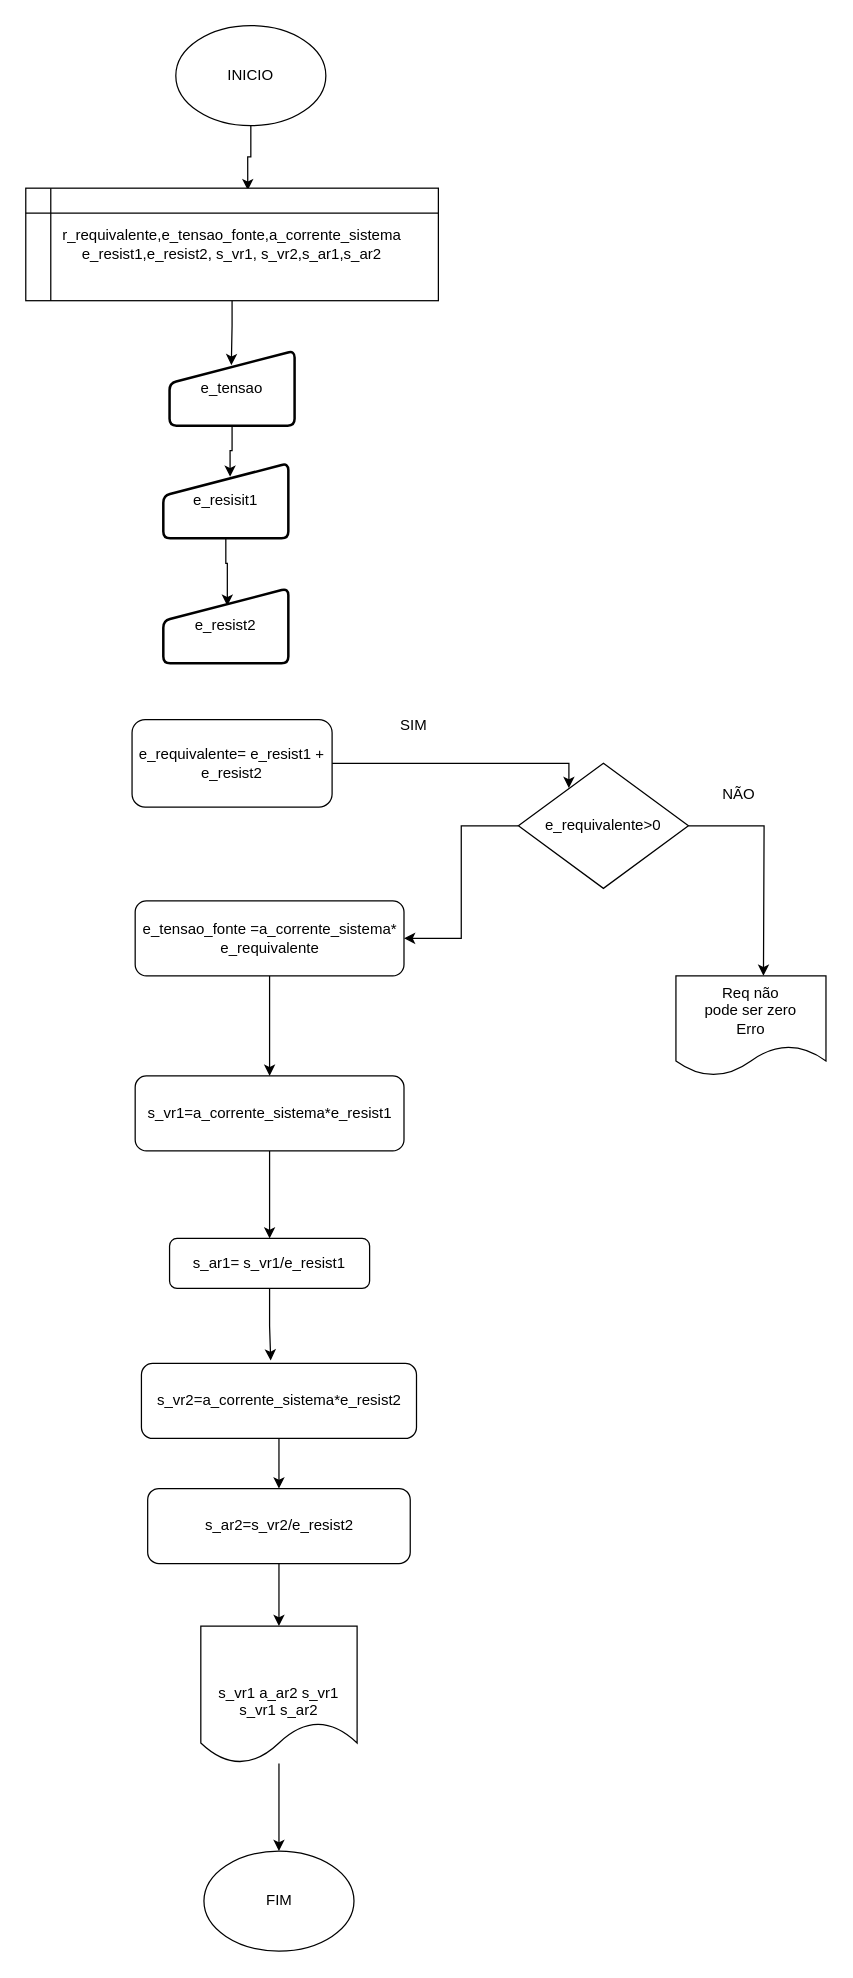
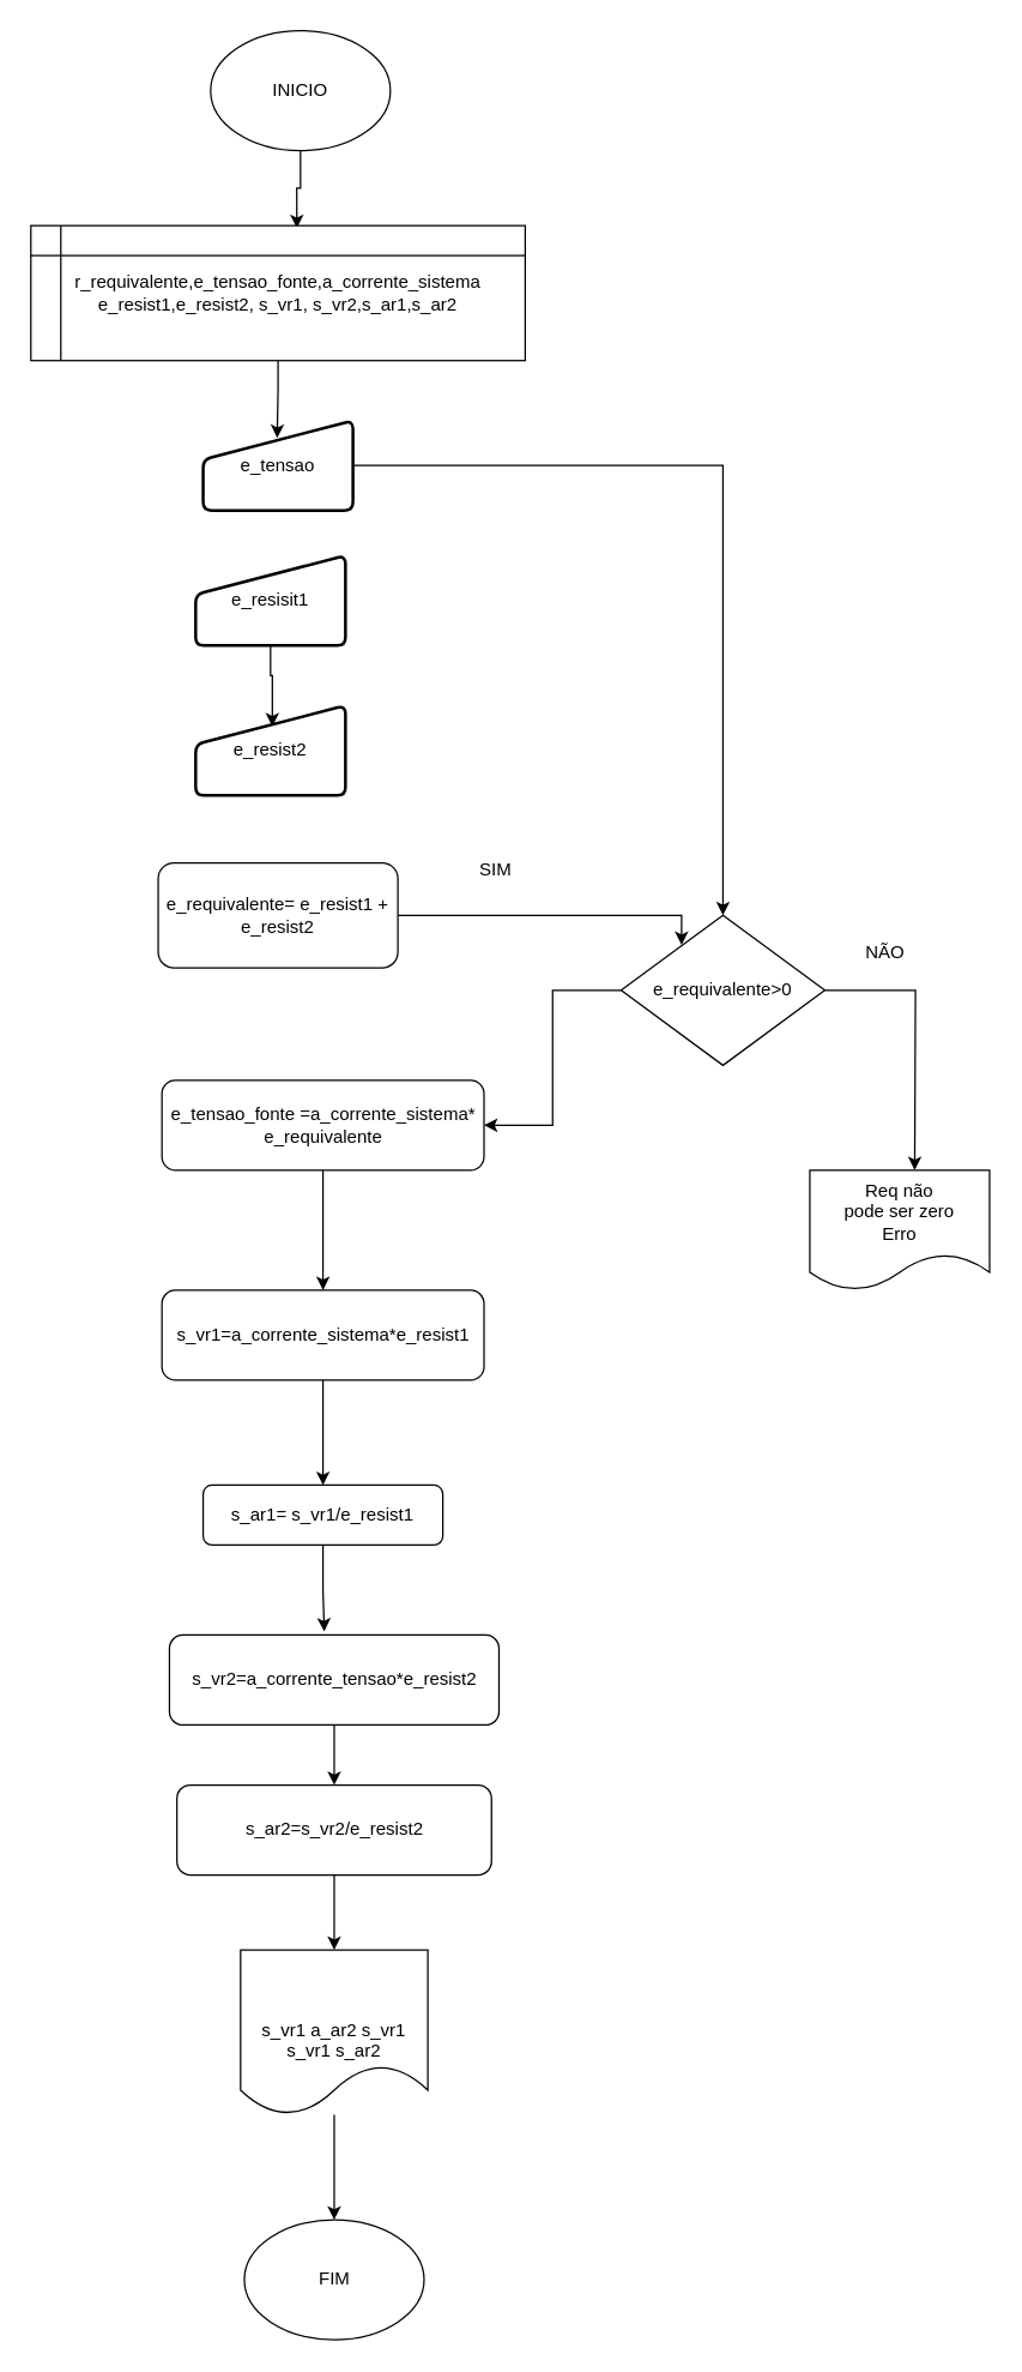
  <mxCell id="0" />
  <mxCell id="1" parent="0" />
  <mxCell id="2" style="edgeStyle=orthogonalEdgeStyle;rounded=0;orthogonalLoop=1;jettySize=auto;html=1;entryX=0.538;entryY=0.018;entryDx=0;entryDy=0;entryPerimeter=0;" parent="1" source="3" target="5" edge="1"><mxGeometry relative="1" as="geometry" /></mxCell>
  <mxCell id="3" value="INICIO" style="ellipse;whiteSpace=wrap;html=1;" parent="1" vertex="1"><mxGeometry x="140" y="20" width="120" height="80" as="geometry" /></mxCell>
  <mxCell id="4" style="edgeStyle=orthogonalEdgeStyle;rounded=0;orthogonalLoop=1;jettySize=auto;html=1;entryX=0.494;entryY=0.193;entryDx=0;entryDy=0;entryPerimeter=0;" parent="1" source="5" target="9" edge="1"><mxGeometry relative="1" as="geometry" /></mxCell>
  <mxCell id="5" value="r_requivalente,e_tensao_fonte,a_corrente_sistema e_resist1,e_resist2, s_vr1, s_vr2,s_ar1,s_ar2" style="shape=internalStorage;whiteSpace=wrap;html=1;backgroundOutline=1;" parent="1" vertex="1"><mxGeometry x="20" y="150" width="330" height="90" as="geometry" /></mxCell>
  <mxCell id="6" style="edgeStyle=orthogonalEdgeStyle;rounded=0;orthogonalLoop=1;jettySize=auto;html=1;entryX=0.512;entryY=0.233;entryDx=0;entryDy=0;entryPerimeter=0;" parent="1" source="7" target="10" edge="1"><mxGeometry relative="1" as="geometry" /></mxCell>
  <mxCell id="7" value="e_resisit1" style="html=1;strokeWidth=2;shape=manualInput;whiteSpace=wrap;rounded=1;size=26;arcSize=11;" parent="1" vertex="1"><mxGeometry x="130" y="370" width="100" height="60" as="geometry" /></mxCell>
- <mxCell id="8" style="edgeStyle=orthogonalEdgeStyle;rounded=0;orthogonalLoop=1;jettySize=auto;html=1;entryX=0.534;entryY=0.18;entryDx=0;entryDy=0;entryPerimeter=0;" parent="1" source="9" target="7" edge="1"><mxGeometry relative="1" as="geometry" /></mxCell>
+ <mxCell id="8" style="edgeStyle=orthogonalEdgeStyle;rounded=0;orthogonalLoop=1;jettySize=auto;html=1;" parent="1" source="9" target="25" edge="1"><mxGeometry relative="1" as="geometry" /></mxCell>
  <mxCell id="9" value="e_tensao" style="html=1;strokeWidth=2;shape=manualInput;whiteSpace=wrap;rounded=1;size=26;arcSize=11;" parent="1" vertex="1"><mxGeometry x="135" y="280" width="100" height="60" as="geometry" /></mxCell>
  <mxCell id="10" value="e_resist2" style="html=1;strokeWidth=2;shape=manualInput;whiteSpace=wrap;rounded=1;size=26;arcSize=11;" parent="1" vertex="1"><mxGeometry x="130" y="470" width="100" height="60" as="geometry" /></mxCell>
  <mxCell id="11" style="edgeStyle=orthogonalEdgeStyle;rounded=0;orthogonalLoop=1;jettySize=auto;html=1;entryX=0.297;entryY=0.198;entryDx=0;entryDy=0;entryPerimeter=0;" parent="1" source="12" target="25" edge="1"><mxGeometry relative="1" as="geometry"><Array as="points"><mxPoint x="454" y="610" /></Array></mxGeometry></mxCell>
  <mxCell id="12" value="e_requivalente= e_resist1 + e_resist2" style="rounded=1;whiteSpace=wrap;html=1;" parent="1" vertex="1"><mxGeometry x="105" y="575" width="160" height="70" as="geometry" /></mxCell>
  <mxCell id="13" style="edgeStyle=orthogonalEdgeStyle;rounded=0;orthogonalLoop=1;jettySize=auto;html=1;entryX=0.5;entryY=0;entryDx=0;entryDy=0;" parent="1" source="14" target="16" edge="1"><mxGeometry relative="1" as="geometry" /></mxCell>
  <mxCell id="14" value="e_tensao_fonte =a_corrente_sistema* e_requivalente" style="rounded=1;whiteSpace=wrap;html=1;" parent="1" vertex="1"><mxGeometry x="107.5" y="720" width="215" height="60" as="geometry" /></mxCell>
  <mxCell id="15" style="edgeStyle=orthogonalEdgeStyle;rounded=0;orthogonalLoop=1;jettySize=auto;html=1;entryX=0.5;entryY=0;entryDx=0;entryDy=0;" parent="1" source="16" edge="1" target="18"><mxGeometry relative="1" as="geometry"><mxPoint x="215" y="830" as="targetPoint" /></mxGeometry></mxCell>
  <mxCell id="16" value="s_vr1=a_corrente_sistema*e_resist1" style="rounded=1;whiteSpace=wrap;html=1;" parent="1" vertex="1"><mxGeometry x="107.5" y="860" width="215" height="60" as="geometry" /></mxCell>
  <mxCell id="17" style="edgeStyle=orthogonalEdgeStyle;rounded=0;orthogonalLoop=1;jettySize=auto;html=1;entryX=0.47;entryY=-0.039;entryDx=0;entryDy=0;entryPerimeter=0;" edge="1" parent="1" source="18" target="20"><mxGeometry relative="1" as="geometry" /></mxCell>
  <mxCell id="18" value="s_ar1= s_vr1/e_resist1" style="rounded=1;whiteSpace=wrap;html=1;" parent="1" vertex="1"><mxGeometry x="135" y="990" width="160" height="40" as="geometry" /></mxCell>
  <mxCell id="19" style="edgeStyle=orthogonalEdgeStyle;rounded=0;orthogonalLoop=1;jettySize=auto;html=1;entryX=0.5;entryY=0;entryDx=0;entryDy=0;" edge="1" parent="1" source="20" target="22"><mxGeometry relative="1" as="geometry" /></mxCell>
- <mxCell id="20" value="s_vr2=a_corrente_sistema*e_resist2" style="rounded=1;whiteSpace=wrap;html=1;" parent="1" vertex="1"><mxGeometry x="112.5" y="1090" width="220" height="60" as="geometry" /></mxCell>
+ <mxCell id="20" value="s_vr2=a_corrente_tensao*e_resist2" style="rounded=1;whiteSpace=wrap;html=1;" parent="1" vertex="1"><mxGeometry x="112.5" y="1090" width="220" height="60" as="geometry" /></mxCell>
  <mxCell id="21" style="edgeStyle=orthogonalEdgeStyle;rounded=0;orthogonalLoop=1;jettySize=auto;html=1;entryX=0.5;entryY=0;entryDx=0;entryDy=0;" edge="1" parent="1" source="22" target="30"><mxGeometry relative="1" as="geometry" /></mxCell>
  <mxCell id="22" value="s_ar2=s_vr2/e_resist2" style="rounded=1;whiteSpace=wrap;html=1;" parent="1" vertex="1"><mxGeometry x="117.5" y="1190" width="210" height="60" as="geometry" /></mxCell>
  <mxCell id="23" style="edgeStyle=orthogonalEdgeStyle;rounded=0;orthogonalLoop=1;jettySize=auto;html=1;entryX=1;entryY=0.5;entryDx=0;entryDy=0;" parent="1" source="25" target="14" edge="1"><mxGeometry relative="1" as="geometry" /></mxCell>
  <mxCell id="24" style="edgeStyle=orthogonalEdgeStyle;rounded=0;orthogonalLoop=1;jettySize=auto;html=1;" edge="1" parent="1" source="25"><mxGeometry relative="1" as="geometry"><mxPoint x="610" y="780" as="targetPoint" /></mxGeometry></mxCell>
  <mxCell id="25" value="e_requivalente&amp;gt;0" style="rhombus;whiteSpace=wrap;html=1;" parent="1" vertex="1"><mxGeometry x="414" y="610" width="136" height="100" as="geometry" /></mxCell>
  <mxCell id="26" value="SIM" style="text;html=1;align=center;verticalAlign=middle;resizable=0;points=[];autosize=1;" parent="1" vertex="1"><mxGeometry x="310" y="570" width="40" height="20" as="geometry" /></mxCell>
  <mxCell id="27" value="NÃO" style="text;html=1;align=center;verticalAlign=middle;resizable=0;points=[];autosize=1;" parent="1" vertex="1"><mxGeometry x="570" y="625" width="40" height="20" as="geometry" /></mxCell>
  <mxCell id="28" value="FIM" style="ellipse;whiteSpace=wrap;html=1;" parent="1" vertex="1"><mxGeometry x="162.5" y="1480" width="120" height="80" as="geometry" /></mxCell>
  <mxCell id="29" style="edgeStyle=orthogonalEdgeStyle;rounded=0;orthogonalLoop=1;jettySize=auto;html=1;" edge="1" parent="1" source="30" target="28"><mxGeometry relative="1" as="geometry" /></mxCell>
  <mxCell id="30" value="&lt;font&gt;&lt;/font&gt;&lt;br&gt;&lt;br&gt;&lt;font&gt;&lt;br&gt; &lt;/font&gt;&lt;font&gt; s_vr1 a_ar2 s_vr1 s_vr1 s_ar2 &lt;/font&gt;&lt;font&gt;&lt;br&gt;&lt;/font&gt;" style="shape=document;whiteSpace=wrap;html=1;boundedLbl=1;" vertex="1" parent="1"><mxGeometry x="160" y="1300" width="125" height="110" as="geometry" /></mxCell>
  <mxCell id="31" value="&lt;font&gt;&lt;font&gt;&lt;font&gt;Req não&lt;br&gt;pode ser zero&lt;br&gt;&lt;/font&gt;&lt;font&gt;Erro&lt;/font&gt;&lt;/font&gt;&lt;br&gt;&lt;/font&gt;" style="shape=document;whiteSpace=wrap;html=1;boundedLbl=1;" vertex="1" parent="1"><mxGeometry x="540" y="780" width="120" height="80" as="geometry" /></mxCell>
